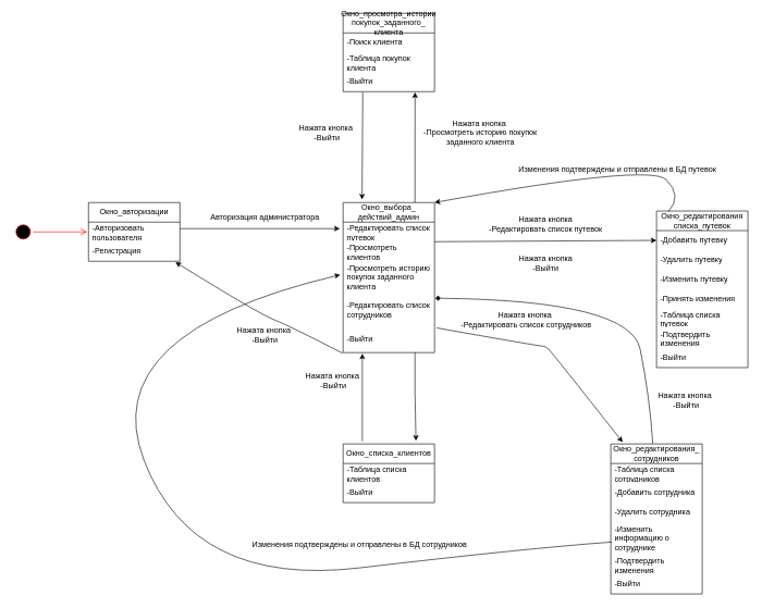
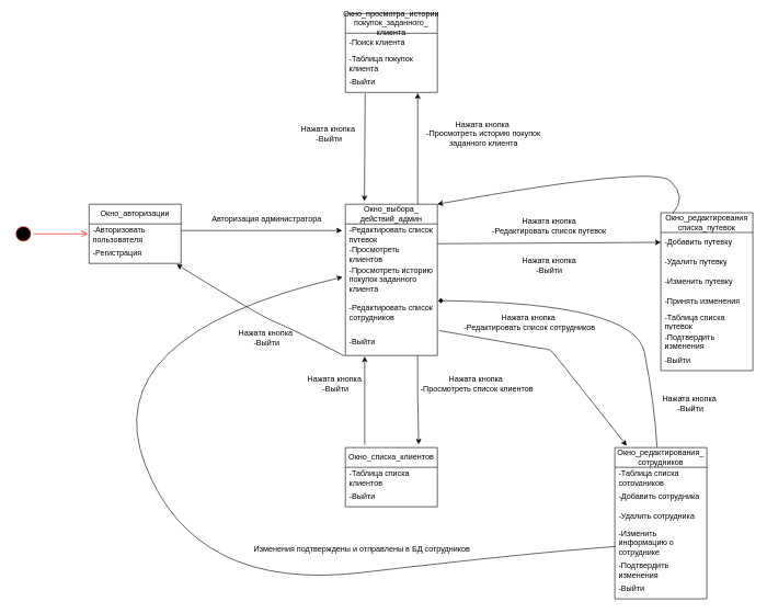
  <mxCell id="0" />
  <mxCell id="1" parent="0" />
  <mxCell id="2" value="" style="ellipse;html=1;shape=startState;fillColor=#000000;strokeColor=#ff0000;" parent="1" vertex="1"><mxGeometry x="20" y="340" width="30" height="30" as="geometry" /></mxCell>
  <mxCell id="3" value="" style="edgeStyle=orthogonalEdgeStyle;html=1;verticalAlign=bottom;endArrow=open;endSize=8;strokeColor=#ff0000;rounded=0;entryX=-0.011;entryY=0.491;entryDx=0;entryDy=0;entryPerimeter=0;" parent="1" source="2" edge="1"><mxGeometry relative="1" as="geometry"><mxPoint x="133" y="355" as="targetPoint" /></mxGeometry></mxCell>
  <mxCell id="4" value="Окно_авторизации" style="swimlane;fontStyle=0;childLayout=stackLayout;horizontal=1;startSize=30;horizontalStack=0;resizeParent=1;resizeParentMax=0;resizeLast=0;collapsible=1;marginBottom=0;whiteSpace=wrap;html=1;" parent="1" vertex="1"><mxGeometry x="135" y="310" width="140" height="90" as="geometry" /></mxCell>
  <mxCell id="5" value="-Авторизовать пользователя" style="text;strokeColor=none;fillColor=none;align=left;verticalAlign=middle;spacingLeft=4;spacingRight=4;overflow=hidden;points=[[0,0.5],[1,0.5]];portConstraint=eastwest;rotatable=0;whiteSpace=wrap;html=1;" parent="4" vertex="1"><mxGeometry y="30" width="140" height="30" as="geometry" /></mxCell>
  <mxCell id="6" value="-Регистрация" style="text;strokeColor=none;fillColor=none;align=left;verticalAlign=middle;spacingLeft=4;spacingRight=4;overflow=hidden;points=[[0,0.5],[1,0.5]];portConstraint=eastwest;rotatable=0;whiteSpace=wrap;html=1;" parent="4" vertex="1"><mxGeometry y="60" width="140" height="30" as="geometry" /></mxCell>
  <mxCell id="7" value="Окно_выбора_&lt;br&gt;действий_админ" style="swimlane;fontStyle=0;childLayout=stackLayout;horizontal=1;startSize=30;horizontalStack=0;resizeParent=1;resizeParentMax=0;resizeLast=0;collapsible=1;marginBottom=0;whiteSpace=wrap;html=1;" parent="1" vertex="1"><mxGeometry x="525" y="310" width="140" height="230" as="geometry" /></mxCell>
  <mxCell id="8" value="-Редактировать список путевок" style="text;strokeColor=none;fillColor=none;align=left;verticalAlign=middle;spacingLeft=4;spacingRight=4;overflow=hidden;points=[[0,0.5],[1,0.5]];portConstraint=eastwest;rotatable=0;whiteSpace=wrap;html=1;" parent="7" vertex="1"><mxGeometry y="30" width="140" height="30" as="geometry" /></mxCell>
  <mxCell id="9" value="-Просмотреть клиентов" style="text;strokeColor=none;fillColor=none;align=left;verticalAlign=middle;spacingLeft=4;spacingRight=4;overflow=hidden;points=[[0,0.5],[1,0.5]];portConstraint=eastwest;rotatable=0;whiteSpace=wrap;html=1;" parent="7" vertex="1"><mxGeometry y="60" width="140" height="30" as="geometry" /></mxCell>
  <mxCell id="10" value="-Просмотреть историю покупок заданного клиента" style="text;strokeColor=none;fillColor=none;align=left;verticalAlign=middle;spacingLeft=4;spacingRight=4;overflow=hidden;points=[[0,0.5],[1,0.5]];portConstraint=eastwest;rotatable=0;whiteSpace=wrap;html=1;" parent="7" vertex="1"><mxGeometry y="90" width="140" height="50" as="geometry" /></mxCell>
  <mxCell id="11" value="-Редактировать список сотрудников" style="text;strokeColor=none;fillColor=none;align=left;verticalAlign=middle;spacingLeft=4;spacingRight=4;overflow=hidden;points=[[0,0.5],[1,0.5]];portConstraint=eastwest;rotatable=0;whiteSpace=wrap;html=1;" parent="7" vertex="1"><mxGeometry y="140" width="140" height="50" as="geometry" /></mxCell>
  <mxCell id="12" value="-Выйти" style="text;strokeColor=none;fillColor=none;align=left;verticalAlign=middle;spacingLeft=4;spacingRight=4;overflow=hidden;points=[[0,0.5],[1,0.5]];portConstraint=eastwest;rotatable=0;whiteSpace=wrap;html=1;" parent="7" vertex="1"><mxGeometry y="190" width="140" height="40" as="geometry" /></mxCell>
  <mxCell id="13" value="" style="endArrow=classic;html=1;rounded=0;entryX=-0.036;entryY=0.333;entryDx=0;entryDy=0;entryPerimeter=0;exitX=1;exitY=0.333;exitDx=0;exitDy=0;exitPerimeter=0;" parent="1" source="5" target="8" edge="1"><mxGeometry width="50" height="50" relative="1" as="geometry"><mxPoint x="305" y="370" as="sourcePoint" /><mxPoint x="355" y="320" as="targetPoint" /></mxGeometry></mxCell>
  <mxCell id="14" value="Авторизация администратора" style="text;html=1;align=center;verticalAlign=middle;resizable=0;points=[];autosize=1;strokeColor=none;fillColor=none;" parent="1" vertex="1"><mxGeometry x="310" y="318" width="190" height="30" as="geometry" /></mxCell>
  <mxCell id="15" value="" style="curved=1;endArrow=classic;html=1;rounded=0;exitX=-0.006;exitY=1.024;exitDx=0;exitDy=0;exitPerimeter=0;entryX=0.952;entryY=1.047;entryDx=0;entryDy=0;entryPerimeter=0;" parent="1" source="12" target="6" edge="1"><mxGeometry width="50" height="50" relative="1" as="geometry"><mxPoint x="395" y="480" as="sourcePoint" /><mxPoint x="445" y="430" as="targetPoint" /><Array as="points"><mxPoint x="445" y="500" /><mxPoint x="395" y="480" /></Array></mxGeometry></mxCell>
  <mxCell id="16" value="Нажата кнопка&amp;nbsp;&lt;br&gt;-Выйти" style="text;html=1;align=center;verticalAlign=middle;resizable=0;points=[];autosize=1;strokeColor=none;fillColor=none;" parent="1" vertex="1"><mxGeometry x="350" y="493" width="110" height="40" as="geometry" /></mxCell>
  <mxCell id="17" value="" style="endArrow=classic;html=1;rounded=0;entryX=0;entryY=0.5;entryDx=0;entryDy=0;" parent="1" target="19" edge="1"><mxGeometry width="50" height="50" relative="1" as="geometry"><mxPoint x="665" y="370" as="sourcePoint" /><mxPoint x="865" y="370" as="targetPoint" /></mxGeometry></mxCell>
  <mxCell id="18" value="Окно_редактирования&lt;br&gt;списка_путевок" style="swimlane;fontStyle=0;childLayout=stackLayout;horizontal=1;startSize=30;horizontalStack=0;resizeParent=1;resizeParentMax=0;resizeLast=0;collapsible=1;marginBottom=0;whiteSpace=wrap;html=1;" parent="1" vertex="1"><mxGeometry x="1005" y="323" width="140" height="240" as="geometry" /></mxCell>
  <mxCell id="19" value="-Добавить путевку" style="text;strokeColor=none;fillColor=none;align=left;verticalAlign=middle;spacingLeft=4;spacingRight=4;overflow=hidden;points=[[0,0.5],[1,0.5]];portConstraint=eastwest;rotatable=0;whiteSpace=wrap;html=1;" parent="18" vertex="1"><mxGeometry y="30" width="140" height="30" as="geometry" /></mxCell>
  <mxCell id="20" value="-Удалить путевку" style="text;strokeColor=none;fillColor=none;align=left;verticalAlign=middle;spacingLeft=4;spacingRight=4;overflow=hidden;points=[[0,0.5],[1,0.5]];portConstraint=eastwest;rotatable=0;whiteSpace=wrap;html=1;" parent="18" vertex="1"><mxGeometry y="60" width="140" height="30" as="geometry" /></mxCell>
  <mxCell id="21" value="-Изменить путевку" style="text;strokeColor=none;fillColor=none;align=left;verticalAlign=middle;spacingLeft=4;spacingRight=4;overflow=hidden;points=[[0,0.5],[1,0.5]];portConstraint=eastwest;rotatable=0;whiteSpace=wrap;html=1;" parent="18" vertex="1"><mxGeometry y="90" width="140" height="30" as="geometry" /></mxCell>
  <mxCell id="22" value="-Принять изменения" style="text;strokeColor=none;fillColor=none;align=left;verticalAlign=middle;spacingLeft=4;spacingRight=4;overflow=hidden;points=[[0,0.5],[1,0.5]];portConstraint=eastwest;rotatable=0;whiteSpace=wrap;html=1;" parent="18" vertex="1"><mxGeometry y="120" width="140" height="30" as="geometry" /></mxCell>
  <mxCell id="23" value="-Таблица списка путевок" style="text;strokeColor=none;fillColor=none;align=left;verticalAlign=middle;spacingLeft=4;spacingRight=4;overflow=hidden;points=[[0,0.5],[1,0.5]];portConstraint=eastwest;rotatable=0;whiteSpace=wrap;html=1;" parent="18" vertex="1"><mxGeometry y="150" width="140" height="30" as="geometry" /></mxCell>
  <mxCell id="24" value="-Подтвердить изменения" style="text;strokeColor=none;fillColor=none;align=left;verticalAlign=middle;spacingLeft=4;spacingRight=4;overflow=hidden;points=[[0,0.5],[1,0.5]];portConstraint=eastwest;rotatable=0;whiteSpace=wrap;html=1;" parent="18" vertex="1"><mxGeometry y="180" width="140" height="30" as="geometry" /></mxCell>
  <mxCell id="25" value="-Выйти" style="text;strokeColor=none;fillColor=none;align=left;verticalAlign=middle;spacingLeft=4;spacingRight=4;overflow=hidden;points=[[0,0.5],[1,0.5]];portConstraint=eastwest;rotatable=0;whiteSpace=wrap;html=1;" parent="18" vertex="1"><mxGeometry y="210" width="140" height="30" as="geometry" /></mxCell>
  <mxCell id="26" value="Нажата кнопка&lt;br&gt;-Редактировать список путевок" style="text;html=1;align=center;verticalAlign=middle;resizable=0;points=[];autosize=1;strokeColor=none;fillColor=none;" parent="1" vertex="1"><mxGeometry x="735" y="323" width="200" height="40" as="geometry" /></mxCell>
  <mxCell id="27" value="Нажата кнопка&lt;br&gt;-Выйти" style="text;html=1;align=center;verticalAlign=middle;resizable=0;points=[];autosize=1;strokeColor=none;fillColor=none;" parent="1" vertex="1"><mxGeometry x="780" y="383" width="110" height="40" as="geometry" /></mxCell>
  <mxCell id="28" value="" style="curved=1;endArrow=classic;html=1;rounded=0;entryX=1;entryY=0;entryDx=0;entryDy=0;exitX=0.13;exitY=0.003;exitDx=0;exitDy=0;exitPerimeter=0;" parent="1" source="18" target="7" edge="1"><mxGeometry width="50" height="50" relative="1" as="geometry"><mxPoint x="1005" y="320" as="sourcePoint" /><mxPoint x="1045" y="250" as="targetPoint" /><Array as="points"><mxPoint x="1045" y="300" /><mxPoint x="995" y="250" /></Array></mxGeometry></mxCell>
- <mxCell id="29" value="Изменения подтверждены и отправлены в БД путевок" style="text;html=1;align=center;verticalAlign=middle;resizable=0;points=[];autosize=1;strokeColor=none;fillColor=none;" parent="1" vertex="1"><mxGeometry x="780" y="244" width="330" height="30" as="geometry" /></mxCell>
  <mxCell id="30" value="" style="endArrow=classic;html=1;rounded=0;entryX=0.797;entryY=-0.053;entryDx=0;entryDy=0;entryPerimeter=0;" parent="1" target="31" edge="1"><mxGeometry width="50" height="50" relative="1" as="geometry"><mxPoint x="635" y="540" as="sourcePoint" /><mxPoint x="635" y="650" as="targetPoint" /><Array as="points"><mxPoint x="635" y="600" /></Array></mxGeometry></mxCell>
  <mxCell id="31" value="Окно_списка_клиентов" style="swimlane;fontStyle=0;childLayout=stackLayout;horizontal=1;startSize=30;horizontalStack=0;resizeParent=1;resizeParentMax=0;resizeLast=0;collapsible=1;marginBottom=0;whiteSpace=wrap;html=1;" parent="1" vertex="1"><mxGeometry x="525" y="680" width="140" height="90" as="geometry" /></mxCell>
  <mxCell id="32" value="-Таблица списка клиентов" style="text;strokeColor=none;fillColor=none;align=left;verticalAlign=middle;spacingLeft=4;spacingRight=4;overflow=hidden;points=[[0,0.5],[1,0.5]];portConstraint=eastwest;rotatable=0;whiteSpace=wrap;html=1;" parent="31" vertex="1"><mxGeometry y="30" width="140" height="30" as="geometry" /></mxCell>
  <mxCell id="33" value="-Выйти" style="text;strokeColor=none;fillColor=none;align=left;verticalAlign=middle;spacingLeft=4;spacingRight=4;overflow=hidden;points=[[0,0.5],[1,0.5]];portConstraint=eastwest;rotatable=0;whiteSpace=wrap;html=1;" parent="31" vertex="1"><mxGeometry y="60" width="140" height="30" as="geometry" /></mxCell>
  <mxCell id="34" value="" style="endArrow=classic;html=1;rounded=0;entryX=0.21;entryY=1.036;entryDx=0;entryDy=0;entryPerimeter=0;exitX=0.21;exitY=-0.046;exitDx=0;exitDy=0;exitPerimeter=0;" parent="1" source="31" target="12" edge="1"><mxGeometry width="50" height="50" relative="1" as="geometry"><mxPoint x="555" y="600" as="sourcePoint" /><mxPoint x="605" y="550" as="targetPoint" /></mxGeometry></mxCell>
+ <mxCell id="35" value="Нажата кнопка&amp;nbsp;&lt;br&gt;-Просмотреть список клиентов" style="text;html=1;align=center;verticalAlign=middle;resizable=0;points=[];autosize=1;strokeColor=none;fillColor=none;" parent="1" vertex="1"><mxGeometry x="625" y="563" width="200" height="40" as="geometry" /></mxCell>
  <mxCell id="36" value="Нажата кнопка&amp;nbsp;&lt;br&gt;-Выйти" style="text;html=1;align=center;verticalAlign=middle;resizable=0;points=[];autosize=1;strokeColor=none;fillColor=none;" parent="1" vertex="1"><mxGeometry x="455" y="563" width="110" height="40" as="geometry" /></mxCell>
  <mxCell id="37" value="Окно_просмотра_истории&lt;br&gt;покупок_заданного_&lt;br&gt;клиента" style="swimlane;fontStyle=0;childLayout=stackLayout;horizontal=1;startSize=30;horizontalStack=0;resizeParent=1;resizeParentMax=0;resizeLast=0;collapsible=1;marginBottom=0;whiteSpace=wrap;html=1;" parent="1" vertex="1"><mxGeometry x="525" y="20" width="140" height="120" as="geometry" /></mxCell>
  <mxCell id="38" value="-Поиск клиента" style="text;strokeColor=none;fillColor=none;align=left;verticalAlign=middle;spacingLeft=4;spacingRight=4;overflow=hidden;points=[[0,0.5],[1,0.5]];portConstraint=eastwest;rotatable=0;whiteSpace=wrap;html=1;" parent="37" vertex="1"><mxGeometry y="30" width="140" height="30" as="geometry" /></mxCell>
  <mxCell id="39" value="-Таблица покупок клиента" style="text;strokeColor=none;fillColor=none;align=left;verticalAlign=middle;spacingLeft=4;spacingRight=4;overflow=hidden;points=[[0,0.5],[1,0.5]];portConstraint=eastwest;rotatable=0;whiteSpace=wrap;html=1;" parent="37" vertex="1"><mxGeometry y="60" width="140" height="30" as="geometry" /></mxCell>
  <mxCell id="40" value="-Выйти" style="text;strokeColor=none;fillColor=none;align=left;verticalAlign=middle;spacingLeft=4;spacingRight=4;overflow=hidden;points=[[0,0.5],[1,0.5]];portConstraint=eastwest;rotatable=0;whiteSpace=wrap;html=1;" parent="37" vertex="1"><mxGeometry y="90" width="140" height="30" as="geometry" /></mxCell>
  <mxCell id="41" value="" style="endArrow=classic;html=1;rounded=0;entryX=0.787;entryY=1.033;entryDx=0;entryDy=0;entryPerimeter=0;" parent="1" target="40" edge="1"><mxGeometry width="50" height="50" relative="1" as="geometry"><mxPoint x="635" y="310" as="sourcePoint" /><mxPoint x="685" y="260" as="targetPoint" /></mxGeometry></mxCell>
  <mxCell id="42" value="Нажата кнопка&amp;nbsp;&lt;br&gt;-Просмотреть историю покупок &lt;br&gt;заданного клиента" style="text;html=1;align=center;verticalAlign=middle;resizable=0;points=[];autosize=1;strokeColor=none;fillColor=none;" parent="1" vertex="1"><mxGeometry x="635" y="173" width="200" height="60" as="geometry" /></mxCell>
  <mxCell id="43" value="" style="endArrow=classic;html=1;rounded=0;exitX=0.215;exitY=1.043;exitDx=0;exitDy=0;exitPerimeter=0;entryX=0.207;entryY=-0.02;entryDx=0;entryDy=0;entryPerimeter=0;" parent="1" source="40" target="7" edge="1"><mxGeometry width="50" height="50" relative="1" as="geometry"><mxPoint x="555" y="260" as="sourcePoint" /><mxPoint x="605" y="210" as="targetPoint" /></mxGeometry></mxCell>
  <mxCell id="44" value="Нажата кнопка&amp;nbsp;&lt;br&gt;-Выйти" style="text;html=1;align=center;verticalAlign=middle;resizable=0;points=[];autosize=1;strokeColor=none;fillColor=none;" parent="1" vertex="1"><mxGeometry x="445" y="183" width="110" height="40" as="geometry" /></mxCell>
  <mxCell id="45" value="Окно_редактирования_&lt;br&gt;сотрудников" style="swimlane;fontStyle=0;childLayout=stackLayout;horizontal=1;startSize=30;horizontalStack=0;resizeParent=1;resizeParentMax=0;resizeLast=0;collapsible=1;marginBottom=0;whiteSpace=wrap;html=1;" parent="1" vertex="1"><mxGeometry x="935" y="680" width="140" height="230" as="geometry" /></mxCell>
  <mxCell id="46" value="-Таблица списка сотрудников" style="text;strokeColor=none;fillColor=none;align=left;verticalAlign=middle;spacingLeft=4;spacingRight=4;overflow=hidden;points=[[0,0.5],[1,0.5]];portConstraint=eastwest;rotatable=0;whiteSpace=wrap;html=1;" parent="45" vertex="1"><mxGeometry y="30" width="140" height="30" as="geometry" /></mxCell>
  <mxCell id="47" value="-Добавить сотрудника" style="text;strokeColor=none;fillColor=none;align=left;verticalAlign=middle;spacingLeft=4;spacingRight=4;overflow=hidden;points=[[0,0.5],[1,0.5]];portConstraint=eastwest;rotatable=0;whiteSpace=wrap;html=1;" parent="45" vertex="1"><mxGeometry y="60" width="140" height="30" as="geometry" /></mxCell>
  <mxCell id="48" value="-Удалить сотрудника" style="text;strokeColor=none;fillColor=none;align=left;verticalAlign=middle;spacingLeft=4;spacingRight=4;overflow=hidden;points=[[0,0.5],[1,0.5]];portConstraint=eastwest;rotatable=0;whiteSpace=wrap;html=1;" parent="45" vertex="1"><mxGeometry y="90" width="140" height="30" as="geometry" /></mxCell>
  <mxCell id="49" value="-Изменить информацию о сотруднике" style="text;strokeColor=none;fillColor=none;align=left;verticalAlign=middle;spacingLeft=4;spacingRight=4;overflow=hidden;points=[[0,0.5],[1,0.5]];portConstraint=eastwest;rotatable=0;whiteSpace=wrap;html=1;" parent="45" vertex="1"><mxGeometry y="120" width="140" height="50" as="geometry" /></mxCell>
  <mxCell id="50" value="-Подтвердить изменения" style="text;strokeColor=none;fillColor=none;align=left;verticalAlign=middle;spacingLeft=4;spacingRight=4;overflow=hidden;points=[[0,0.5],[1,0.5]];portConstraint=eastwest;rotatable=0;whiteSpace=wrap;html=1;" parent="45" vertex="1"><mxGeometry y="170" width="140" height="30" as="geometry" /></mxCell>
  <mxCell id="51" value="-Выйти" style="text;strokeColor=none;fillColor=none;align=left;verticalAlign=middle;spacingLeft=4;spacingRight=4;overflow=hidden;points=[[0,0.5],[1,0.5]];portConstraint=eastwest;rotatable=0;whiteSpace=wrap;html=1;" parent="45" vertex="1"><mxGeometry y="200" width="140" height="30" as="geometry" /></mxCell>
  <mxCell id="52" value="" style="curved=1;endArrow=classic;html=1;rounded=0;exitX=1.023;exitY=0.053;exitDx=0;exitDy=0;exitPerimeter=0;entryX=0.129;entryY=-0.012;entryDx=0;entryDy=0;entryPerimeter=0;" parent="1" source="12" target="45" edge="1"><mxGeometry width="50" height="50" relative="1" as="geometry"><mxPoint x="845" y="560" as="sourcePoint" /><mxPoint x="935" y="530" as="targetPoint" /><Array as="points"><mxPoint x="825" y="530" /><mxPoint x="835" y="530" /><mxPoint x="845" y="540" /></Array></mxGeometry></mxCell>
  <mxCell id="53" value="Нажата кнопка&amp;nbsp;&lt;br&gt;-Редактировать список сотрудников" style="text;html=1;align=center;verticalAlign=middle;resizable=0;points=[];autosize=1;strokeColor=none;fillColor=none;" parent="1" vertex="1"><mxGeometry x="695" y="470" width="220" height="40" as="geometry" /></mxCell>
  <mxCell id="54" value="" style="curved=1;endArrow=diamond;html=1;rounded=0;exitX=0.459;exitY=-0.003;exitDx=0;exitDy=0;exitPerimeter=0;entryX=1.008;entryY=0.132;entryDx=0;entryDy=0;entryPerimeter=0;" parent="1" source="45" target="11" edge="1"><mxGeometry width="50" height="50" relative="1" as="geometry"><mxPoint x="945" y="610" as="sourcePoint" /><mxPoint x="895" y="450" as="targetPoint" /><Array as="points"><mxPoint x="995" y="610" /><mxPoint x="965" y="460" /></Array></mxGeometry></mxCell>
  <mxCell id="55" value="Нажата кнопка&amp;nbsp;&lt;br&gt;-Выйти" style="text;html=1;align=center;verticalAlign=middle;resizable=0;points=[];autosize=1;strokeColor=none;fillColor=none;" parent="1" vertex="1"><mxGeometry x="995" y="593" width="110" height="40" as="geometry" /></mxCell>
  <mxCell id="56" value="" style="curved=1;endArrow=classic;html=1;rounded=0;exitX=0.011;exitY=0.608;exitDx=0;exitDy=0;exitPerimeter=0;entryX=-0.031;entryY=0.414;entryDx=0;entryDy=0;entryPerimeter=0;" parent="1" source="49" target="10" edge="1"><mxGeometry width="50" height="50" relative="1" as="geometry"><mxPoint x="755" y="840" as="sourcePoint" /><mxPoint x="325" y="410" as="targetPoint" /><Array as="points"><mxPoint x="805" y="840" /><mxPoint x="295" y="900" /><mxPoint x="145" y="510" /></Array></mxGeometry></mxCell>
  <mxCell id="57" value="Изменения подтверждены и отправлены в БД сотрудников" style="text;html=1;align=center;verticalAlign=middle;resizable=0;points=[];autosize=1;strokeColor=none;fillColor=none;" parent="1" vertex="1"><mxGeometry x="375" y="820" width="350" height="30" as="geometry" /></mxCell>
